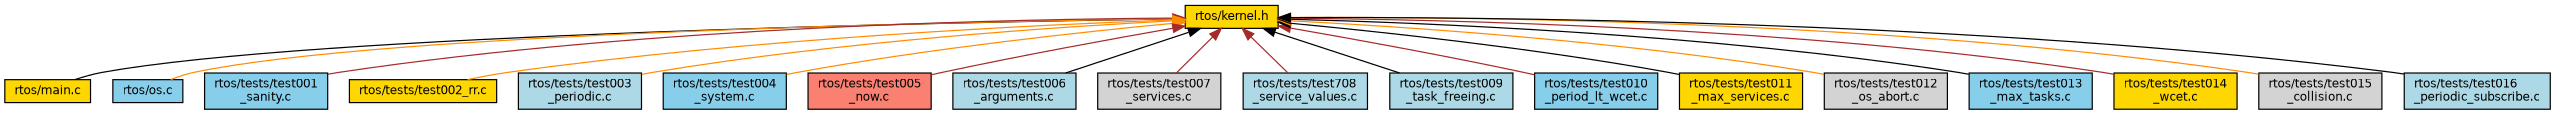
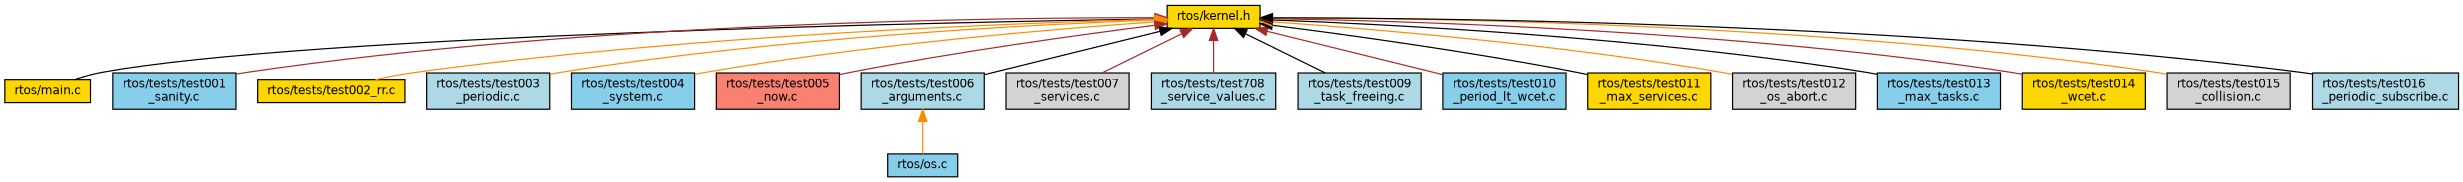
  digraph {
    node [color=black fillcolor=gold fontname=Helvetica fontsize=10 shape=record style=filled]
    edge [color=black dir=back fontname=Helvetica fontsize=10 labelfontname=Helvetica labelfontsize=10 style=solid]
    n1 [fontcolor=black height=0.2 label="rtos/kernel.h" width=0.4]
    n2 [height=0.2 label="rtos/main.c" width=0.4]
    n3 [fillcolor=skyblue height=0.2 label="rtos/os.c" width=0.4]
    n4 [fillcolor=skyblue height=0.2 label="rtos/tests/test001\l_sanity.c" width=0.4]
    n5 [height=0.2 label="rtos/tests/test002_rr.c" width=0.4]
    n6 [fillcolor=lightblue height=0.2 label="rtos/tests/test003\l_periodic.c" width=0.4]
    n7 [fillcolor=skyblue height=0.2 label="rtos/tests/test004\l_system.c" width=0.4]
    n8 [fillcolor=salmon height=0.2 label="rtos/tests/test005\l_now.c" width=0.4]
    n9 [fillcolor=lightblue height=0.2 label="rtos/tests/test006\l_arguments.c" width=0.4]
    n10 [fillcolor=lightgrey height=0.2 label="rtos/tests/test007\l_services.c" width=0.4]
    n11 [fillcolor=lightblue height=0.2 label="rtos/tests/test708\l_service_values.c" width=0.4]
    n12 [fillcolor=lightblue height=0.2 label="rtos/tests/test009\l_task_freeing.c" width=0.4]
    n13 [fillcolor=skyblue height=0.2 label="rtos/tests/test010\l_period_lt_wcet.c" width=0.4]
    n14 [height=0.2 label="rtos/tests/test011\l_max_services.c" width=0.4]
    n15 [fillcolor=lightgrey height=0.2 label="rtos/tests/test012\l_os_abort.c" width=0.4]
    n16 [fillcolor=skyblue height=0.2 label="rtos/tests/test013\l_max_tasks.c" width=0.4]
    n17 [height=0.2 label="rtos/tests/test014\l_wcet.c" width=0.4]
    n18 [fillcolor=lightgrey height=0.2 label="rtos/tests/test015\l_collision.c" width=0.4]
    n19 [fillcolor=lightblue height=0.2 label="rtos/tests/test016\l_periodic_subscribe.c" width=0.4]
    n1 -> n2
-   n1 -> n3 [color=darkorange]
+   n9 -> n3 [color=darkorange]
    n1 -> n4 [color=brown]
    n1 -> n5 [color=darkorange]
    n1 -> n6 [color=darkorange]
    n1 -> n7 [color=darkorange]
    n1 -> n8 [color=brown]
    n1 -> n9
    n1 -> n10 [color=brown]
    n1 -> n11 [color=brown]
    n1 -> n12
    n1 -> n13 [color=brown]
    n1 -> n14
    n1 -> n15 [color=darkorange]
    n1 -> n16
    n1 -> n17 [color=brown]
    n1 -> n18 [color=darkorange]
    n1 -> n19
  }
